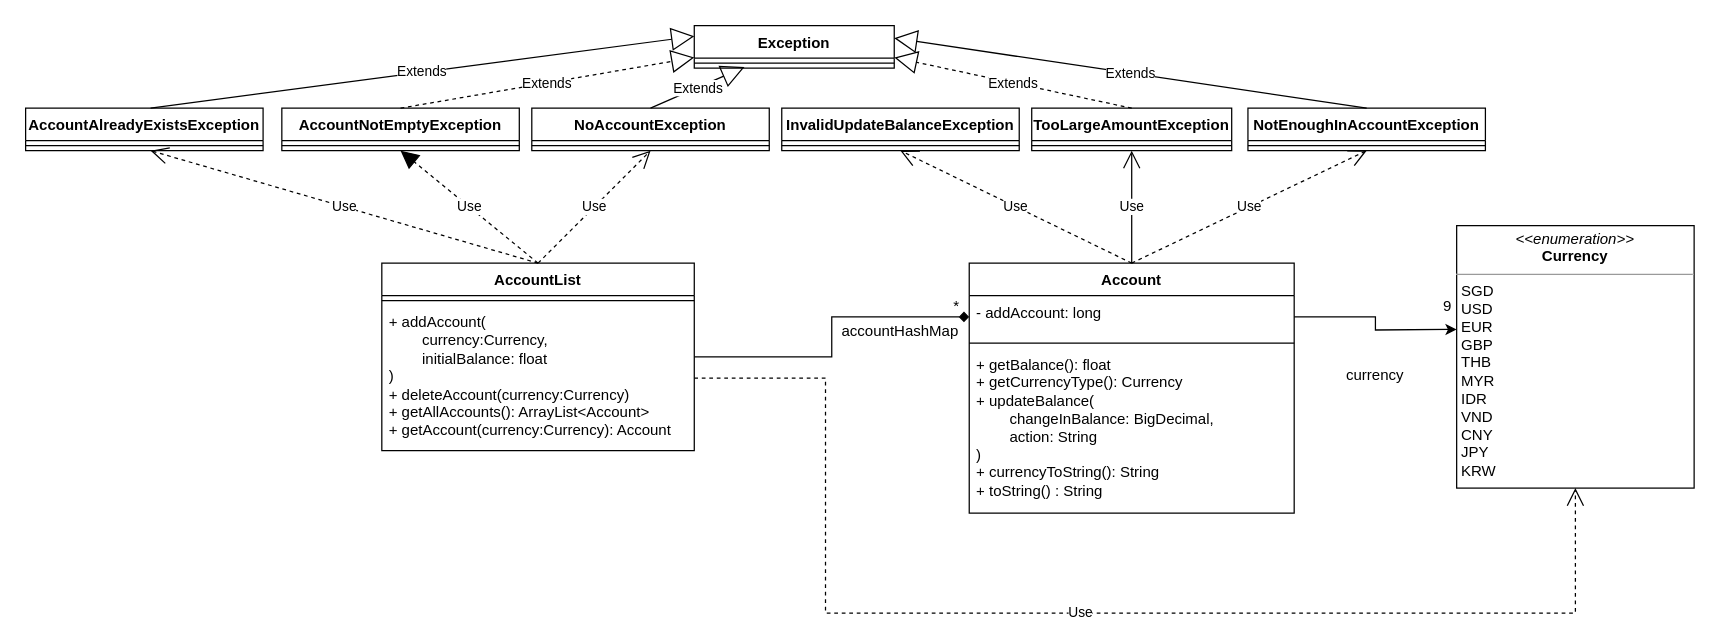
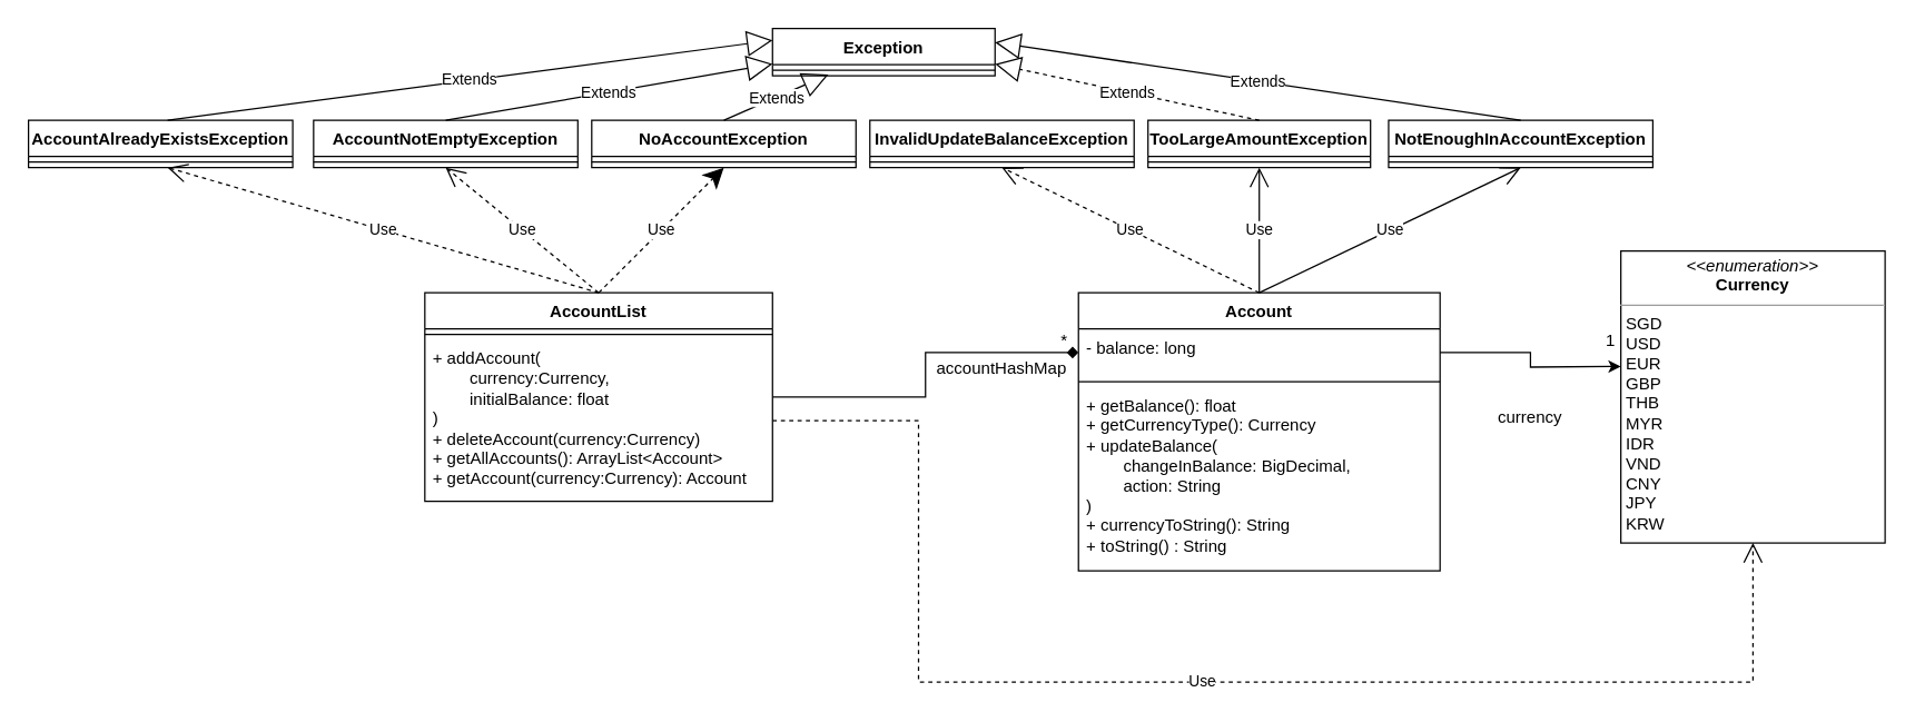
  <mxCell id="0" />
  <mxCell id="1" parent="0" />
  <mxCell id="2" value="Account" style="swimlane;fontStyle=1;align=center;verticalAlign=top;childLayout=stackLayout;horizontal=1;startSize=26;horizontalStack=0;resizeParent=1;resizeParentMax=0;resizeLast=0;collapsible=1;marginBottom=0;whiteSpace=wrap;html=1;" parent="1" vertex="1"><mxGeometry x="775" y="210" width="260" height="200" as="geometry" /></mxCell>
  <mxCell id="3" style="edgeStyle=orthogonalEdgeStyle;rounded=0;orthogonalLoop=1;jettySize=auto;html=1;" parent="2" source="4" edge="1"><mxGeometry relative="1" as="geometry"><mxPoint x="390" y="53" as="targetPoint" /></mxGeometry></mxCell>
- <mxCell id="4" value="- addAccount: long" style="text;strokeColor=none;fillColor=none;align=left;verticalAlign=top;spacingLeft=4;spacingRight=4;overflow=hidden;rotatable=0;points=[[0,0.5],[1,0.5]];portConstraint=eastwest;whiteSpace=wrap;html=1;" parent="2" vertex="1"><mxGeometry y="26" width="260" height="34" as="geometry" /></mxCell>
+ <mxCell id="4" value="- balance: long" style="text;strokeColor=none;fillColor=none;align=left;verticalAlign=top;spacingLeft=4;spacingRight=4;overflow=hidden;rotatable=0;points=[[0,0.5],[1,0.5]];portConstraint=eastwest;whiteSpace=wrap;html=1;" parent="2" vertex="1"><mxGeometry y="26" width="260" height="34" as="geometry" /></mxCell>
  <mxCell id="5" value="" style="line;strokeWidth=1;fillColor=none;align=left;verticalAlign=middle;spacingTop=-1;spacingLeft=3;spacingRight=3;rotatable=0;labelPosition=right;points=[];portConstraint=eastwest;strokeColor=inherit;" parent="2" vertex="1"><mxGeometry y="60" width="260" height="8" as="geometry" /></mxCell>
  <mxCell id="6" value="+ getBalance(): float&lt;br&gt;+ getCurrencyType(): Currency&lt;br&gt;+ updateBalance(&lt;br&gt;&lt;span style=&quot;background-color: initial;&quot;&gt;&lt;span style=&quot;white-space: pre;&quot;&gt;&#09;&lt;/span&gt;changeInBalance: BigDecimal,&amp;nbsp;&lt;br&gt;&lt;/span&gt;&lt;span style=&quot;background-color: initial;&quot;&gt;&lt;span style=&quot;white-space: pre;&quot;&gt;&#09;&lt;/span&gt;action: String&lt;/span&gt;&lt;span style=&quot;background-color: initial;&quot;&gt;&lt;br&gt;&lt;/span&gt;)&lt;br&gt;+ currencyToString(): String&lt;br&gt;+ toString() : String" style="text;strokeColor=none;fillColor=none;align=left;verticalAlign=top;spacingLeft=4;spacingRight=4;overflow=hidden;rotatable=0;points=[[0,0.5],[1,0.5]];portConstraint=eastwest;whiteSpace=wrap;html=1;" parent="2" vertex="1"><mxGeometry y="68" width="260" height="132" as="geometry" /></mxCell>
  <mxCell id="7" value="&lt;p style=&quot;margin:0px;margin-top:4px;text-align:center;&quot;&gt;&lt;i&gt;&amp;lt;&amp;lt;enumeration&amp;gt;&amp;gt;&lt;/i&gt;&lt;br&gt;&lt;b&gt;Currency&lt;/b&gt;&lt;/p&gt;&lt;hr size=&quot;1&quot;&gt;&lt;p style=&quot;margin:0px;margin-left:4px;&quot;&gt;SGD&lt;/p&gt;&lt;p style=&quot;margin:0px;margin-left:4px;&quot;&gt;USD&lt;/p&gt;&lt;p style=&quot;margin:0px;margin-left:4px;&quot;&gt;EUR&lt;/p&gt;&lt;p style=&quot;margin:0px;margin-left:4px;&quot;&gt;GBP&lt;/p&gt;&lt;p style=&quot;margin:0px;margin-left:4px;&quot;&gt;THB&lt;/p&gt;&lt;p style=&quot;margin:0px;margin-left:4px;&quot;&gt;MYR&lt;/p&gt;&lt;p style=&quot;margin:0px;margin-left:4px;&quot;&gt;IDR&lt;/p&gt;&lt;p style=&quot;margin:0px;margin-left:4px;&quot;&gt;VND&lt;/p&gt;&lt;p style=&quot;margin:0px;margin-left:4px;&quot;&gt;CNY&lt;/p&gt;&lt;p style=&quot;margin:0px;margin-left:4px;&quot;&gt;JPY&lt;/p&gt;&lt;p style=&quot;margin:0px;margin-left:4px;&quot;&gt;&lt;span style=&quot;background-color: initial;&quot;&gt;KRW&lt;/span&gt;&lt;/p&gt;" style="verticalAlign=top;align=left;overflow=fill;fontSize=12;fontFamily=Helvetica;html=1;whiteSpace=wrap;" parent="1" vertex="1"><mxGeometry x="1165" y="180" width="190" height="210" as="geometry" /></mxCell>
  <mxCell id="8" value="currency" style="text;html=1;strokeColor=none;fillColor=none;align=center;verticalAlign=middle;whiteSpace=wrap;rounded=0;" parent="1" vertex="1"><mxGeometry x="1070" y="285" width="60" height="30" as="geometry" /></mxCell>
- <mxCell id="9" value="9" style="text;html=1;strokeColor=none;fillColor=none;align=center;verticalAlign=middle;whiteSpace=wrap;rounded=0;" parent="1" vertex="1"><mxGeometry x="1128" y="230" width="60" height="30" as="geometry" /></mxCell>
+ <mxCell id="9" value="1" style="text;html=1;strokeColor=none;fillColor=none;align=center;verticalAlign=middle;whiteSpace=wrap;rounded=0;" parent="1" vertex="1"><mxGeometry x="1128" y="230" width="60" height="30" as="geometry" /></mxCell>
  <mxCell id="10" value="InvalidUpdateBalanceException" style="swimlane;fontStyle=1;align=center;verticalAlign=top;childLayout=stackLayout;horizontal=1;startSize=26;horizontalStack=0;resizeParent=1;resizeParentMax=0;resizeLast=0;collapsible=1;marginBottom=0;whiteSpace=wrap;html=1;" vertex="1" parent="1"><mxGeometry x="625" y="86" width="190" height="34" as="geometry" /></mxCell>
  <mxCell id="11" value="" style="line;strokeWidth=1;fillColor=none;align=left;verticalAlign=middle;spacingTop=-1;spacingLeft=3;spacingRight=3;rotatable=0;labelPosition=right;points=[];portConstraint=eastwest;strokeColor=inherit;" vertex="1" parent="10"><mxGeometry y="26" width="190" height="8" as="geometry" /></mxCell>
  <mxCell id="12" value="NotEnoughInAccountException" style="swimlane;fontStyle=1;align=center;verticalAlign=top;childLayout=stackLayout;horizontal=1;startSize=26;horizontalStack=0;resizeParent=1;resizeParentMax=0;resizeLast=0;collapsible=1;marginBottom=0;whiteSpace=wrap;html=1;" vertex="1" parent="1"><mxGeometry x="998" y="86" width="190" height="34" as="geometry" /></mxCell>
  <mxCell id="13" value="" style="line;strokeWidth=1;fillColor=none;align=left;verticalAlign=middle;spacingTop=-1;spacingLeft=3;spacingRight=3;rotatable=0;labelPosition=right;points=[];portConstraint=eastwest;strokeColor=inherit;" vertex="1" parent="12"><mxGeometry y="26" width="190" height="8" as="geometry" /></mxCell>
  <mxCell id="14" value="TooLargeAmountException" style="swimlane;fontStyle=1;align=center;verticalAlign=top;childLayout=stackLayout;horizontal=1;startSize=26;horizontalStack=0;resizeParent=1;resizeParentMax=0;resizeLast=0;collapsible=1;marginBottom=0;whiteSpace=wrap;html=1;" vertex="1" parent="1"><mxGeometry x="825" y="86" width="160" height="34" as="geometry" /></mxCell>
  <mxCell id="15" value="" style="line;strokeWidth=1;fillColor=none;align=left;verticalAlign=middle;spacingTop=-1;spacingLeft=3;spacingRight=3;rotatable=0;labelPosition=right;points=[];portConstraint=eastwest;strokeColor=inherit;" vertex="1" parent="14"><mxGeometry y="26" width="160" height="8" as="geometry" /></mxCell>
  <mxCell id="16" value="Exception" style="swimlane;fontStyle=1;align=center;verticalAlign=top;childLayout=stackLayout;horizontal=1;startSize=26;horizontalStack=0;resizeParent=1;resizeParentMax=0;resizeLast=0;collapsible=1;marginBottom=0;whiteSpace=wrap;html=1;" vertex="1" parent="1"><mxGeometry x="555" y="20" width="160" height="34" as="geometry" /></mxCell>
  <mxCell id="17" value="" style="line;strokeWidth=1;fillColor=none;align=left;verticalAlign=middle;spacingTop=-1;spacingLeft=3;spacingRight=3;rotatable=0;labelPosition=right;points=[];portConstraint=eastwest;strokeColor=inherit;" vertex="1" parent="16"><mxGeometry y="26" width="160" height="8" as="geometry" /></mxCell>
  <mxCell id="18" value="Extends" style="endArrow=block;endSize=16;endFill=0;html=1;rounded=0;entryX=1;entryY=0.75;entryDx=0;entryDy=0;exitX=0.5;exitY=0;exitDx=0;exitDy=0;dashed=1;" edge="1" parent="1" source="14" target="16"><mxGeometry width="160" relative="1" as="geometry"><mxPoint x="730" y="96" as="sourcePoint" /><mxPoint x="835" y="47" as="targetPoint" /></mxGeometry></mxCell>
  <mxCell id="19" value="Extends" style="endArrow=block;endSize=16;endFill=0;html=1;rounded=0;exitX=0.5;exitY=0;exitDx=0;exitDy=0;" edge="1" parent="1" source="12"><mxGeometry width="160" relative="1" as="geometry"><mxPoint x="915" y="96" as="sourcePoint" /><mxPoint x="715" y="30" as="targetPoint" /></mxGeometry></mxCell>
  <mxCell id="20" value="Use" style="endArrow=open;endSize=12;dashed=0;html=1;rounded=0;entryX=0.5;entryY=1;entryDx=0;entryDy=0;" edge="1" parent="1" source="2" target="14"><mxGeometry width="160" relative="1" as="geometry"><mxPoint x="1225" y="270" as="sourcePoint" /><mxPoint x="1385" y="270" as="targetPoint" /></mxGeometry></mxCell>
- <mxCell id="21" value="Use" style="endArrow=open;endSize=12;dashed=1;html=1;rounded=0;entryX=0.5;entryY=1;entryDx=0;entryDy=0;exitX=0.5;exitY=0;exitDx=0;exitDy=0;" edge="1" parent="1" source="2" target="12"><mxGeometry width="160" relative="1" as="geometry"><mxPoint x="915" y="220" as="sourcePoint" /><mxPoint x="915" y="130" as="targetPoint" /></mxGeometry></mxCell>
+ <mxCell id="21" value="Use" style="endArrow=open;endSize=12;dashed=0;html=1;rounded=0;entryX=0.5;entryY=1;entryDx=0;entryDy=0;exitX=0.5;exitY=0;exitDx=0;exitDy=0;" edge="1" parent="1" source="2" target="12"><mxGeometry width="160" relative="1" as="geometry"><mxPoint x="915" y="220" as="sourcePoint" /><mxPoint x="915" y="130" as="targetPoint" /></mxGeometry></mxCell>
  <mxCell id="22" value="Use" style="endArrow=open;endSize=12;dashed=1;html=1;rounded=0;entryX=0.5;entryY=1;entryDx=0;entryDy=0;" edge="1" parent="1" target="10"><mxGeometry width="160" relative="1" as="geometry"><mxPoint x="905" y="210" as="sourcePoint" /><mxPoint x="1103" y="130" as="targetPoint" /></mxGeometry></mxCell>
  <mxCell id="23" style="edgeStyle=orthogonalEdgeStyle;rounded=0;orthogonalLoop=1;jettySize=auto;html=1;entryX=0;entryY=0.5;entryDx=0;entryDy=0;endArrow=diamond;" edge="1" parent="1" source="24" target="4"><mxGeometry relative="1" as="geometry" /></mxCell>
  <mxCell id="24" value="AccountList" style="swimlane;fontStyle=1;align=center;verticalAlign=top;childLayout=stackLayout;horizontal=1;startSize=26;horizontalStack=0;resizeParent=1;resizeParentMax=0;resizeLast=0;collapsible=1;marginBottom=0;whiteSpace=wrap;html=1;" vertex="1" parent="1"><mxGeometry x="305" y="210" width="250" height="150" as="geometry" /></mxCell>
  <mxCell id="25" value="" style="line;strokeWidth=1;fillColor=none;align=left;verticalAlign=middle;spacingTop=-1;spacingLeft=3;spacingRight=3;rotatable=0;labelPosition=right;points=[];portConstraint=eastwest;strokeColor=inherit;" vertex="1" parent="24"><mxGeometry y="26" width="250" height="8" as="geometry" /></mxCell>
  <mxCell id="26" value="+ addAccount(&lt;br&gt;&lt;span style=&quot;white-space: pre;&quot;&gt;&#09;&lt;/span&gt;currency:Currency,&lt;br&gt;&lt;span style=&quot;white-space: pre;&quot;&gt;&#09;&lt;/span&gt;initialBalance: float&lt;br&gt;)&lt;br&gt;+ deleteAccount(currency:Currency)&lt;br&gt;+ getAllAccounts(): ArrayList&amp;lt;Account&amp;gt;&lt;br&gt;+ getAccount(currency:Currency): Account" style="text;strokeColor=none;fillColor=none;align=left;verticalAlign=top;spacingLeft=4;spacingRight=4;overflow=hidden;rotatable=0;points=[[0,0.5],[1,0.5]];portConstraint=eastwest;whiteSpace=wrap;html=1;" vertex="1" parent="24"><mxGeometry y="34" width="250" height="116" as="geometry" /></mxCell>
  <mxCell id="27" value="accountHashMap" style="text;html=1;strokeColor=none;fillColor=none;align=center;verticalAlign=middle;whiteSpace=wrap;rounded=0;" vertex="1" parent="1"><mxGeometry x="690" y="250" width="60" height="30" as="geometry" /></mxCell>
  <mxCell id="28" value="*" style="text;html=1;strokeColor=none;fillColor=none;align=center;verticalAlign=middle;whiteSpace=wrap;rounded=0;" vertex="1" parent="1"><mxGeometry x="735" y="230" width="60" height="30" as="geometry" /></mxCell>
  <mxCell id="29" value="NoAccountException" style="swimlane;fontStyle=1;align=center;verticalAlign=top;childLayout=stackLayout;horizontal=1;startSize=26;horizontalStack=0;resizeParent=1;resizeParentMax=0;resizeLast=0;collapsible=1;marginBottom=0;whiteSpace=wrap;html=1;" vertex="1" parent="1"><mxGeometry x="425" y="86" width="190" height="34" as="geometry" /></mxCell>
  <mxCell id="30" value="" style="line;strokeWidth=1;fillColor=none;align=left;verticalAlign=middle;spacingTop=-1;spacingLeft=3;spacingRight=3;rotatable=0;labelPosition=right;points=[];portConstraint=eastwest;strokeColor=inherit;" vertex="1" parent="29"><mxGeometry y="26" width="190" height="8" as="geometry" /></mxCell>
  <mxCell id="31" value="AccountNotEmptyException" style="swimlane;fontStyle=1;align=center;verticalAlign=top;childLayout=stackLayout;horizontal=1;startSize=26;horizontalStack=0;resizeParent=1;resizeParentMax=0;resizeLast=0;collapsible=1;marginBottom=0;whiteSpace=wrap;html=1;" vertex="1" parent="1"><mxGeometry x="225" y="86" width="190" height="34" as="geometry" /></mxCell>
  <mxCell id="32" value="" style="line;strokeWidth=1;fillColor=none;align=left;verticalAlign=middle;spacingTop=-1;spacingLeft=3;spacingRight=3;rotatable=0;labelPosition=right;points=[];portConstraint=eastwest;strokeColor=inherit;" vertex="1" parent="31"><mxGeometry y="26" width="190" height="8" as="geometry" /></mxCell>
  <mxCell id="33" value="AccountAlreadyExistsException" style="swimlane;fontStyle=1;align=center;verticalAlign=top;childLayout=stackLayout;horizontal=1;startSize=26;horizontalStack=0;resizeParent=1;resizeParentMax=0;resizeLast=0;collapsible=1;marginBottom=0;whiteSpace=wrap;html=1;" vertex="1" parent="1"><mxGeometry x="20" y="86" width="190" height="34" as="geometry" /></mxCell>
  <mxCell id="34" value="" style="line;strokeWidth=1;fillColor=none;align=left;verticalAlign=middle;spacingTop=-1;spacingLeft=3;spacingRight=3;rotatable=0;labelPosition=right;points=[];portConstraint=eastwest;strokeColor=inherit;" vertex="1" parent="33"><mxGeometry y="26" width="190" height="8" as="geometry" /></mxCell>
  <mxCell id="35" value="Use" style="endArrow=open;endSize=12;dashed=1;html=1;rounded=0;entryX=0.5;entryY=1;entryDx=0;entryDy=0;exitX=0.5;exitY=0;exitDx=0;exitDy=0;" edge="1" parent="1" source="24"><mxGeometry width="160" relative="1" as="geometry"><mxPoint x="380" y="200" as="sourcePoint" /><mxPoint x="120" y="120" as="targetPoint" /></mxGeometry></mxCell>
- <mxCell id="36" value="Use" style="endArrow=block;endSize=12;dashed=1;html=1;rounded=0;entryX=0.5;entryY=1;entryDx=0;entryDy=0;exitX=0.5;exitY=0;exitDx=0;exitDy=0;" edge="1" parent="1" source="24" target="31"><mxGeometry width="160" relative="1" as="geometry"><mxPoint x="925" y="230" as="sourcePoint" /><mxPoint y="140" as="targetPoint" x="740" /></mxGeometry></mxCell>
- <mxCell id="37" value="Use" style="endArrow=open;endSize=12;dashed=1;html=1;rounded=0;entryX=0.5;entryY=1;entryDx=0;entryDy=0;exitX=0.5;exitY=0;exitDx=0;exitDy=0;" edge="1" parent="1" source="24" target="29"><mxGeometry width="160" relative="1" as="geometry"><mxPoint x="935" y="240" as="sourcePoint" /><mxPoint x="750" y="150" as="targetPoint" /></mxGeometry></mxCell>
+ <mxCell id="36" value="Use" style="endArrow=open;endSize=12;dashed=1;html=1;rounded=0;entryX=0.5;entryY=1;entryDx=0;entryDy=0;exitX=0.5;exitY=0;exitDx=0;exitDy=0;" edge="1" parent="1" source="24" target="31"><mxGeometry width="160" relative="1" as="geometry"><mxPoint x="925" y="230" as="sourcePoint" /><mxPoint y="140" as="targetPoint" x="740" /></mxGeometry></mxCell>
+ <mxCell id="37" value="Use" style="endArrow=classic;endSize=12;dashed=1;html=1;rounded=0;entryX=0.5;entryY=1;entryDx=0;entryDy=0;exitX=0.5;exitY=0;exitDx=0;exitDy=0;" edge="1" parent="1" source="24" target="29"><mxGeometry width="160" relative="1" as="geometry"><mxPoint x="935" y="240" as="sourcePoint" /><mxPoint x="750" y="150" as="targetPoint" /></mxGeometry></mxCell>
  <mxCell id="38" value="Extends" style="endArrow=block;endSize=16;endFill=0;html=1;rounded=0;entryX=0.251;entryY=0.893;entryDx=0;entryDy=0;exitX=0.5;exitY=0;exitDx=0;exitDy=0;entryPerimeter=0;" edge="1" parent="1" source="29" target="17"><mxGeometry width="160" relative="1" as="geometry"><mxPoint x="730" y="96" as="sourcePoint" /><mxPoint x="685" y="64" as="targetPoint" /></mxGeometry></mxCell>
- <mxCell id="39" value="Extends" style="endArrow=block;endSize=16;endFill=0;html=1;rounded=0;entryX=0;entryY=0.75;entryDx=0;entryDy=0;exitX=0.5;exitY=0;exitDx=0;exitDy=0;dashed=1;" edge="1" parent="1" source="31" target="16"><mxGeometry width="160" relative="1" as="geometry"><mxPoint x="530" y="96" as="sourcePoint" /><mxPoint x="565" y="63" as="targetPoint" /></mxGeometry></mxCell>
+ <mxCell id="39" value="Extends" style="endArrow=block;endSize=16;endFill=0;html=1;rounded=0;entryX=0;entryY=0.75;entryDx=0;entryDy=0;exitX=0.5;exitY=0;exitDx=0;exitDy=0;" edge="1" parent="1" source="31" target="16"><mxGeometry width="160" relative="1" as="geometry"><mxPoint x="530" y="96" as="sourcePoint" /><mxPoint x="565" y="63" as="targetPoint" /></mxGeometry></mxCell>
  <mxCell id="40" value="Extends" style="endArrow=block;endSize=16;endFill=0;html=1;rounded=0;entryX=0;entryY=0.25;entryDx=0;entryDy=0;exitX=0.5;exitY=0;exitDx=0;exitDy=0;" edge="1" parent="1" target="16"><mxGeometry width="160" relative="1" as="geometry"><mxPoint x="120" y="86" as="sourcePoint" /><mxPoint x="525" y="56" as="targetPoint" /></mxGeometry></mxCell>
  <mxCell id="41" value="Use" style="endArrow=open;endSize=12;dashed=1;html=1;rounded=0;exitX=1;exitY=0.5;exitDx=0;exitDy=0;entryX=0.5;entryY=1;entryDx=0;entryDy=0;" edge="1" parent="1" source="26" target="7"><mxGeometry width="160" relative="1" as="geometry"><mxPoint x="770" y="300" as="sourcePoint" /><mxPoint x="930" y="300" as="targetPoint" /><Array as="points"><mxPoint x="660" y="302" /><mxPoint x="660" y="490" /><mxPoint x="1260" y="490" /></Array></mxGeometry></mxCell>
